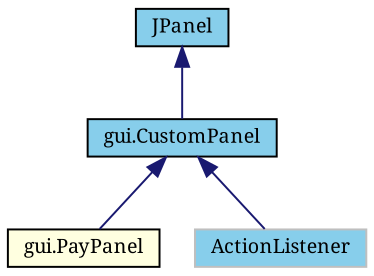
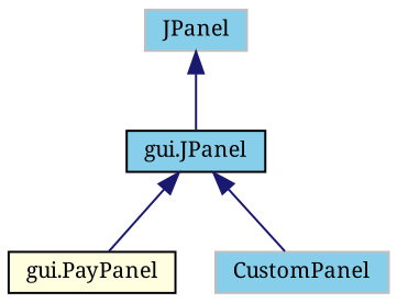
  digraph {
    fontname="Noto Serif"
    node [color=black fillcolor=skyblue fontname="Noto Serif" fontsize=10 shape=record style=filled]
    edge [color=midnightblue dir=back fontname="Noto Serif" fontsize=10 labelfontname=Helvetica labelfontsize=10 style=solid]
    n1 [fillcolor=lightyellow fontcolor=black height=0.2 label="gui.PayPanel" width=0.4]
-   n2 [height=0.2 label="gui.CustomPanel" width=0.4]
-   n3 [color=grey75 height=0.2 label=ActionListener width=0.4]
-   n4 [height=0.2 label=JPanel width=0.4]
+   n2 [height=0.2 label="gui.JPanel" width=0.4]
+   n3 [color=grey75 height=0.2 label=CustomPanel width=0.4]
+   n4 [color=grey75 height=0.2 label=JPanel width=0.4]
    n2 -> n1
    n2 -> n3
    n4 -> n2
  }
